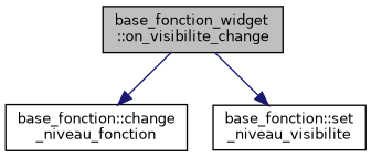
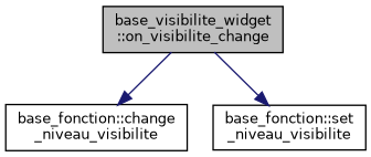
  digraph {
    rankdir=TB
    node [color=black fillcolor=white fontname=Helvetica fontsize=10 shape=record style=filled]
    edge [color=midnightblue fontname=Helvetica fontsize=10 labelfontname=Helvetica labelfontsize=10 style=solid]
-   n1 [fillcolor=grey75 fontcolor=black height=0.2 label="base_fonction_widget\l::on_visibilite_change" width=0.4]
-   n2 [height=0.2 label="base_fonction::change\l_niveau_fonction" width=0.4]
+   n1 [fillcolor=grey75 fontcolor=black height=0.2 label="base_visibilite_widget\l::on_visibilite_change" width=0.4]
+   n2 [height=0.2 label="base_fonction::change\l_niveau_visibilite" width=0.4]
    n3 [height=0.2 label="base_fonction::set\l_niveau_visibilite" width=0.4]
    n1 -> n2
    n1 -> n3
  }
